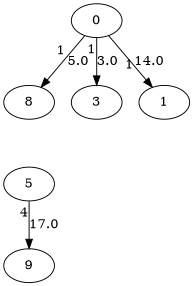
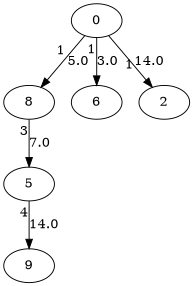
  digraph {
    edge [xlabel=1]
    n1 [label=8]
    0
-   3
-   1
+   3 [label=6]
+   1 [label=2]
    5
    n6 [label=9]
+   n1 -> 5 [label=7.0 xlabel=3]
    0 -> n1 [label=5.0]
    0 -> 3 [label=3.0]
    0 -> 1 [label=14.0]
-   5 -> n6 [label=17.0 xlabel=4]
+   5 -> n6 [label=14.0 xlabel=4]
  }
